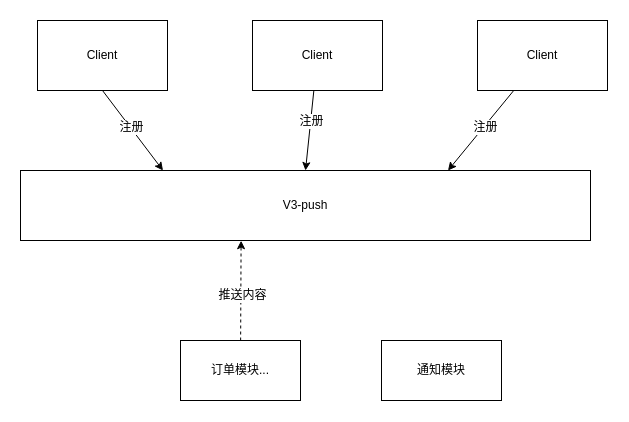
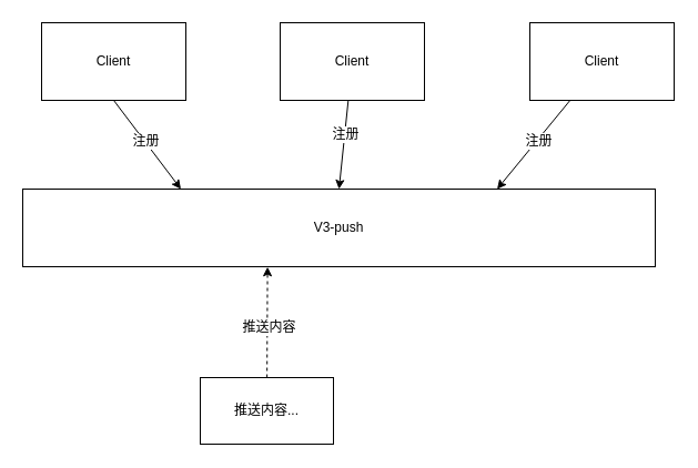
  <mxCell id="0" />
  <mxCell id="1" parent="0" />
  <mxCell id="2" style="edgeStyle=none;rounded=0;orthogonalLoop=1;jettySize=auto;html=1;exitX=0.5;exitY=1;exitDx=0;exitDy=0;entryX=0.25;entryY=0;entryDx=0;entryDy=0;" edge="1" parent="1" source="4" target="11"><mxGeometry relative="1" as="geometry" /></mxCell>
  <mxCell id="3" value="注册" style="text;html=1;resizable=0;points=[];align=center;verticalAlign=middle;labelBackgroundColor=#ffffff;" vertex="1" connectable="0" parent="2"><mxGeometry x="-0.081" y="1" relative="1" as="geometry"><mxPoint as="offset" /></mxGeometry></mxCell>
  <mxCell id="4" value="Client" style="rounded=0;whiteSpace=wrap;html=1;" vertex="1" parent="1"><mxGeometry x="37" y="20" width="130" height="70" as="geometry" /></mxCell>
  <mxCell id="5" style="edgeStyle=none;rounded=0;orthogonalLoop=1;jettySize=auto;html=1;entryX=0.5;entryY=0;entryDx=0;entryDy=0;" edge="1" parent="1" source="7" target="11"><mxGeometry relative="1" as="geometry" /></mxCell>
  <mxCell id="6" value="注册" style="text;html=1;resizable=0;points=[];align=center;verticalAlign=middle;labelBackgroundColor=#ffffff;" vertex="1" connectable="0" parent="5"><mxGeometry x="-0.225" relative="1" as="geometry"><mxPoint as="offset" /></mxGeometry></mxCell>
  <mxCell id="7" value="Client" style="rounded=0;whiteSpace=wrap;html=1;" vertex="1" parent="1"><mxGeometry x="252" y="20" width="130" height="70" as="geometry" /></mxCell>
  <mxCell id="8" style="edgeStyle=none;rounded=0;orthogonalLoop=1;jettySize=auto;html=1;entryX=0.75;entryY=0;entryDx=0;entryDy=0;" edge="1" parent="1" source="10" target="11"><mxGeometry relative="1" as="geometry" /></mxCell>
  <mxCell id="9" value="注册" style="text;html=1;resizable=0;points=[];align=center;verticalAlign=middle;labelBackgroundColor=#ffffff;" vertex="1" connectable="0" parent="8"><mxGeometry x="-0.113" y="1" relative="1" as="geometry"><mxPoint as="offset" /></mxGeometry></mxCell>
  <mxCell id="10" value="Client" style="rounded=0;whiteSpace=wrap;html=1;" vertex="1" parent="1"><mxGeometry x="477" y="20" width="130" height="70" as="geometry" /></mxCell>
  <mxCell id="11" value="V3-push" style="rounded=0;whiteSpace=wrap;html=1;" vertex="1" parent="1"><mxGeometry x="20" y="170" width="570" height="70" as="geometry" /></mxCell>
  <mxCell id="12" style="edgeStyle=none;rounded=0;orthogonalLoop=1;jettySize=auto;html=1;entryX=0.387;entryY=1.003;entryDx=0;entryDy=0;entryPerimeter=0;dashed=1;" edge="1" parent="1" source="14" target="11"><mxGeometry relative="1" as="geometry" /></mxCell>
  <mxCell id="13" value="推送内容&lt;br&gt;" style="text;html=1;resizable=0;points=[];align=center;verticalAlign=middle;labelBackgroundColor=#ffffff;" vertex="1" connectable="0" parent="12"><mxGeometry x="-0.082" y="-1" relative="1" as="geometry"><mxPoint as="offset" /></mxGeometry></mxCell>
- <mxCell id="14" value="订单模块..." style="rounded=0;whiteSpace=wrap;html=1;" vertex="1" parent="1"><mxGeometry x="180" y="340" width="120" height="60" as="geometry" /></mxCell>
- <mxCell id="15" value="通知模块" style="rounded=0;whiteSpace=wrap;html=1;" vertex="1" parent="1"><mxGeometry x="381" y="340" width="120" height="60" as="geometry" /></mxCell>
+ <mxCell id="14" value="推送内容..." style="rounded=0;whiteSpace=wrap;html=1;" vertex="1" parent="1"><mxGeometry x="180" y="340" width="120" height="60" as="geometry" /></mxCell>
